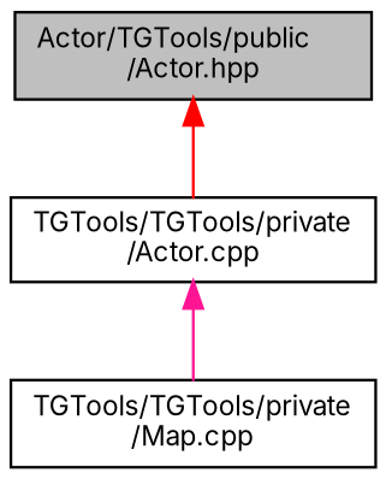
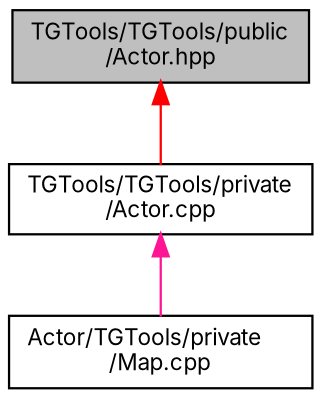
  digraph {
    fontname=Inter
    node [color=black fillcolor=white fontname=Inter fontsize=10 shape=record style=filled]
    edge [dir=back fontname=Inter fontsize=10 labelfontname=Helvetica labelfontsize=10 style=solid]
-   n1 [fillcolor=grey75 fontcolor=black height=0.2 label="Actor/TGTools/public\l/Actor.hpp" width=0.4]
+   n1 [fillcolor=grey75 fontcolor=black height=0.2 label="TGTools/TGTools/public\l/Actor.hpp" width=0.4]
    n2 [height=0.2 label="TGTools/TGTools/private\l/Actor.cpp" width=0.4]
-   n3 [height=0.2 label="TGTools/TGTools/private\l/Map.cpp" width=0.4]
+   n3 [height=0.2 label="Actor/TGTools/private\l/Map.cpp" width=0.4]
    n1 -> n2 [color=red]
    n2 -> n3 [color=deeppink]
  }
